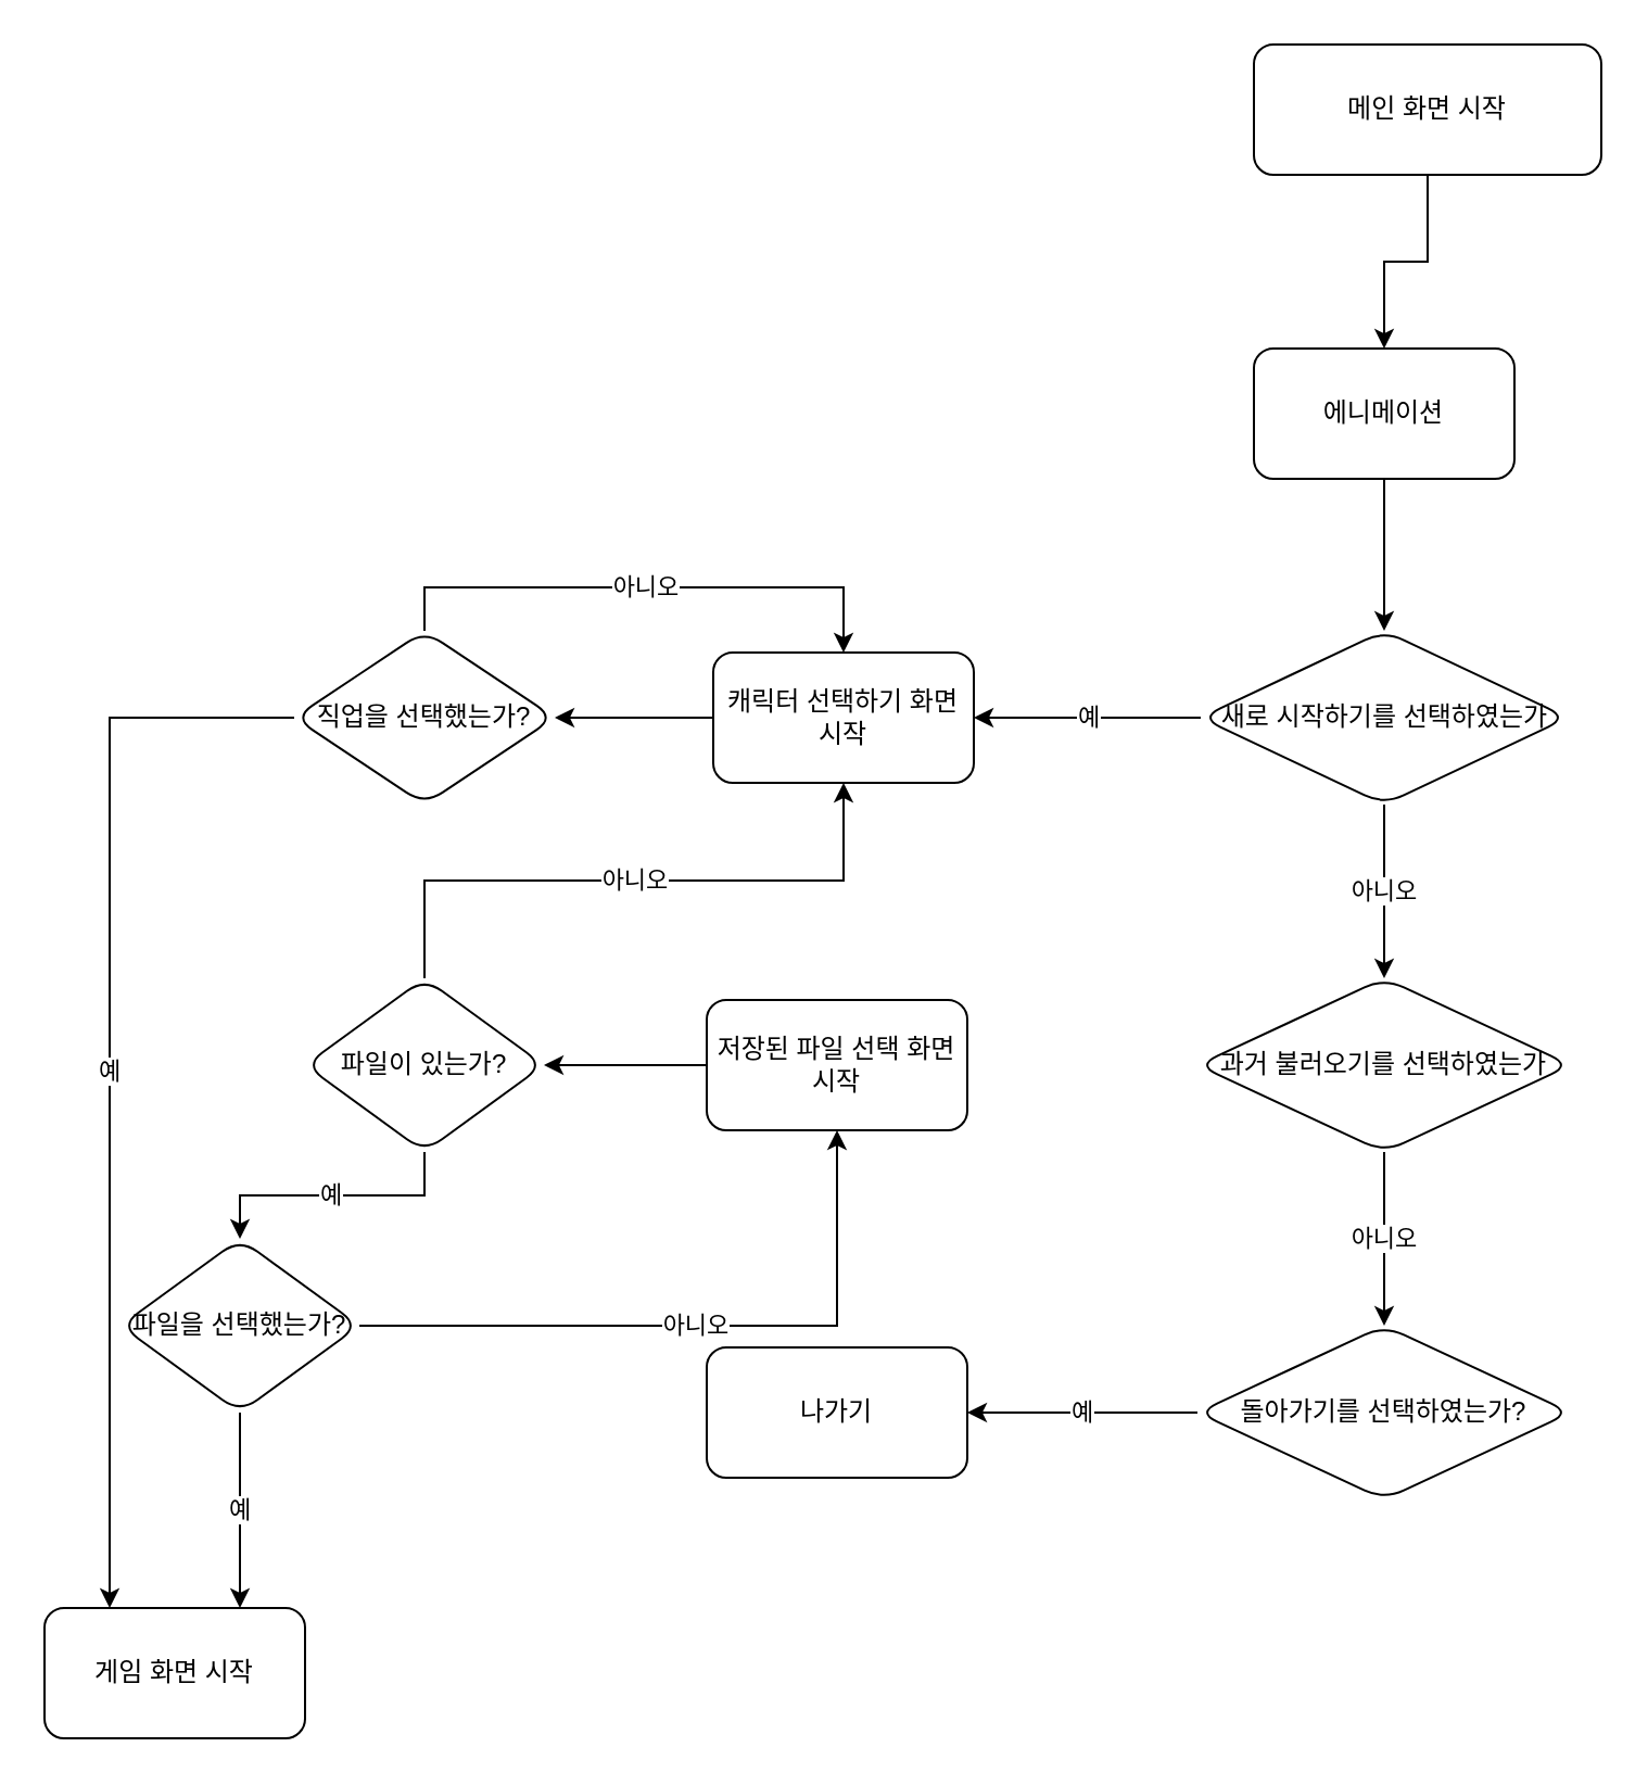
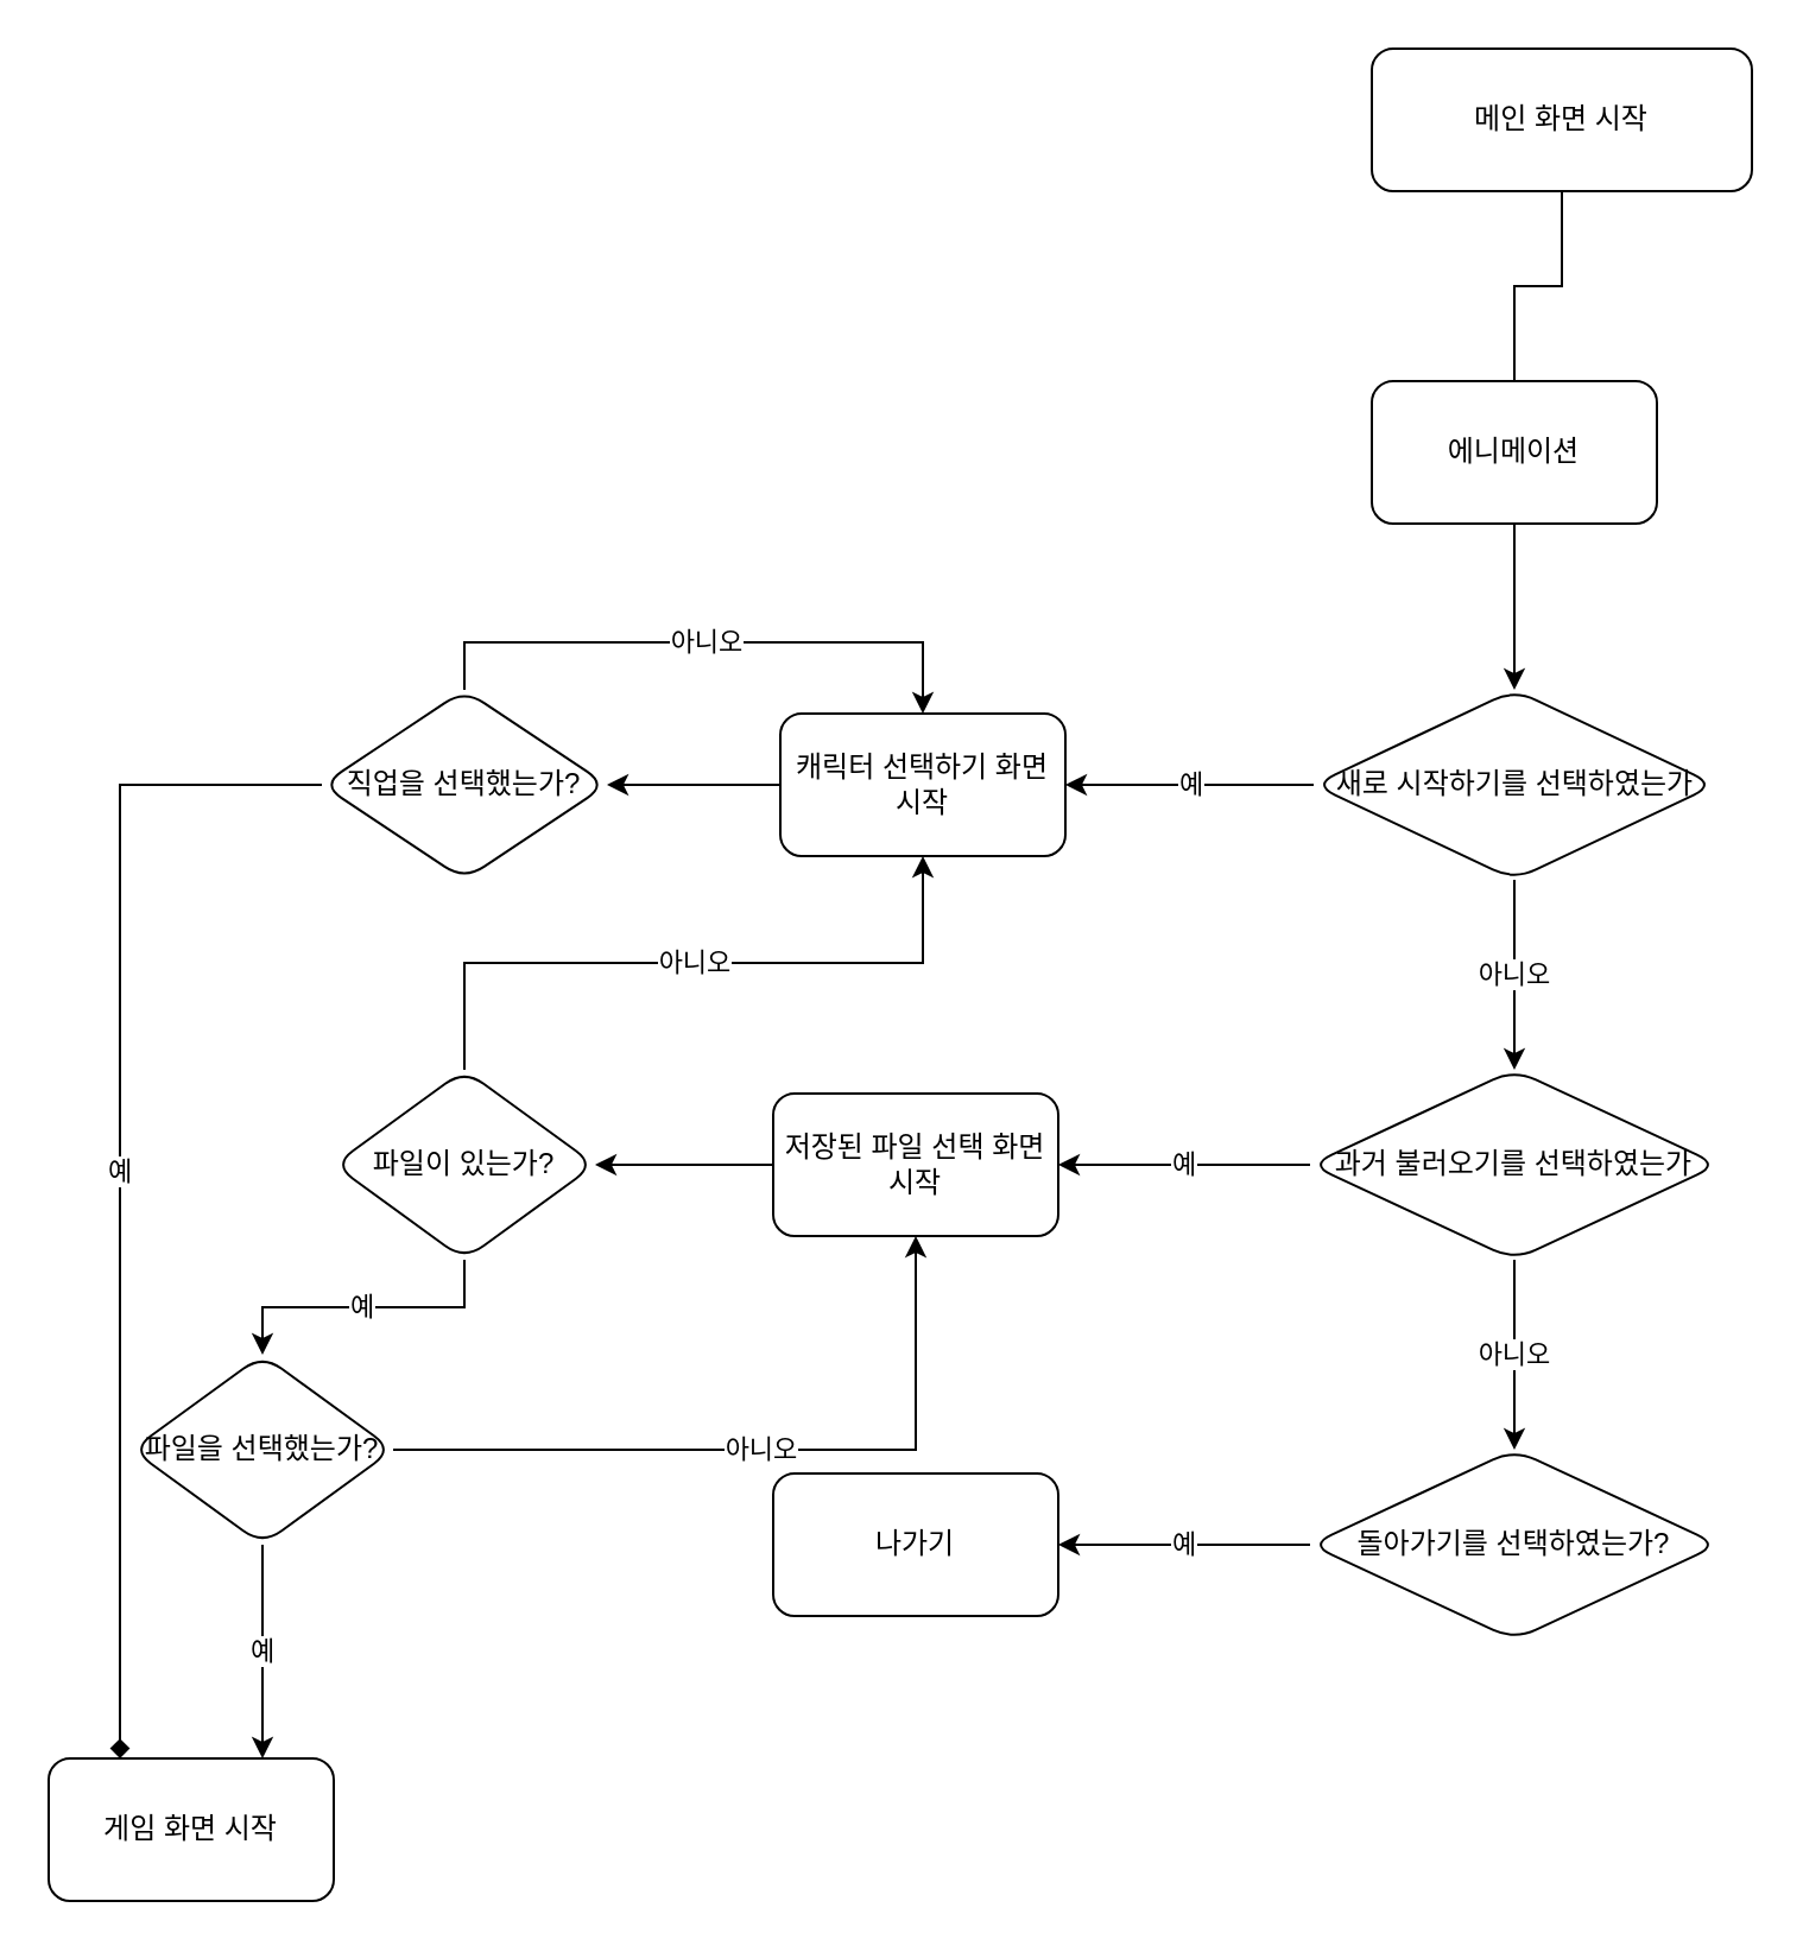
  <mxCell id="0" />
  <mxCell id="1" parent="0" />
- <mxCell id="2" value="" style="edgeStyle=orthogonalEdgeStyle;rounded=0;orthogonalLoop=1;jettySize=auto;html=1;" edge="1" parent="1" source="3" target="5"><mxGeometry relative="1" as="geometry" /></mxCell>
+ <mxCell id="2" value="" style="edgeStyle=orthogonalEdgeStyle;rounded=0;orthogonalLoop=1;jettySize=auto;html=1;endArrow=none;" edge="1" parent="1" source="3" target="5"><mxGeometry relative="1" as="geometry" /></mxCell>
  <mxCell id="3" value="메인 화면 시작" style="rounded=1;whiteSpace=wrap;html=1;" vertex="1" parent="1"><mxGeometry x="577" y="20" width="160" height="60" as="geometry" /></mxCell>
  <mxCell id="4" value="" style="edgeStyle=orthogonalEdgeStyle;rounded=0;orthogonalLoop=1;jettySize=auto;html=1;" edge="1" parent="1" source="5" target="8"><mxGeometry relative="1" as="geometry" /></mxCell>
  <mxCell id="5" value="에니메이션" style="whiteSpace=wrap;html=1;rounded=1;" vertex="1" parent="1"><mxGeometry x="577" y="160" width="120" height="60" as="geometry" /></mxCell>
  <mxCell id="6" value="예" style="edgeStyle=orthogonalEdgeStyle;rounded=0;orthogonalLoop=1;jettySize=auto;html=1;" edge="1" parent="1" source="8" target="10"><mxGeometry relative="1" as="geometry" /></mxCell>
  <mxCell id="7" value="아니오" style="edgeStyle=orthogonalEdgeStyle;rounded=0;orthogonalLoop=1;jettySize=auto;html=1;" edge="1" parent="1" source="8" target="13"><mxGeometry relative="1" as="geometry" /></mxCell>
  <mxCell id="8" value="새로 시작하기를 선택하였는가" style="rhombus;whiteSpace=wrap;html=1;rounded=1;" vertex="1" parent="1"><mxGeometry x="552.5" y="290" width="169" height="80" as="geometry" /></mxCell>
  <mxCell id="9" value="" style="edgeStyle=orthogonalEdgeStyle;rounded=0;orthogonalLoop=1;jettySize=auto;html=1;" edge="1" parent="1" source="10" target="21"><mxGeometry relative="1" as="geometry" /></mxCell>
  <mxCell id="10" value="캐릭터 선택하기 화면&lt;div&gt;시작&lt;/div&gt;" style="whiteSpace=wrap;html=1;rounded=1;" vertex="1" parent="1"><mxGeometry x="328" y="300" width="120" height="60" as="geometry" /></mxCell>
+ <mxCell id="11" value="예" style="edgeStyle=orthogonalEdgeStyle;rounded=0;orthogonalLoop=1;jettySize=auto;html=1;" edge="1" parent="1" source="13" target="15"><mxGeometry relative="1" as="geometry" /></mxCell>
  <mxCell id="12" value="아니오" style="edgeStyle=orthogonalEdgeStyle;rounded=0;orthogonalLoop=1;jettySize=auto;html=1;" edge="1" parent="1" source="13" target="17"><mxGeometry relative="1" as="geometry" /></mxCell>
  <mxCell id="13" value="과거 불러오기를 선택하였는가" style="rhombus;whiteSpace=wrap;html=1;rounded=1;" vertex="1" parent="1"><mxGeometry x="551" y="450" width="172" height="80" as="geometry" /></mxCell>
  <mxCell id="14" value="" style="edgeStyle=orthogonalEdgeStyle;rounded=0;orthogonalLoop=1;jettySize=auto;html=1;" edge="1" parent="1" source="15" target="24"><mxGeometry relative="1" as="geometry" /></mxCell>
  <mxCell id="15" value="저장된 파일 선택 화면&lt;div&gt;시작&lt;/div&gt;" style="whiteSpace=wrap;html=1;rounded=1;" vertex="1" parent="1"><mxGeometry x="325" y="460" width="120" height="60" as="geometry" /></mxCell>
  <mxCell id="16" value="예" style="edgeStyle=orthogonalEdgeStyle;rounded=0;orthogonalLoop=1;jettySize=auto;html=1;" edge="1" parent="1" source="17" target="18"><mxGeometry relative="1" as="geometry" /></mxCell>
  <mxCell id="17" value="돌아가기를 선택하였는가?" style="rhombus;whiteSpace=wrap;html=1;rounded=1;" vertex="1" parent="1"><mxGeometry x="551" y="610" width="172" height="80" as="geometry" /></mxCell>
  <mxCell id="18" value="나가기" style="whiteSpace=wrap;html=1;rounded=1;" vertex="1" parent="1"><mxGeometry x="325" y="620" width="120" height="60" as="geometry" /></mxCell>
  <mxCell id="19" value="아니오" style="edgeStyle=orthogonalEdgeStyle;rounded=0;orthogonalLoop=1;jettySize=auto;html=1;exitX=0.5;exitY=0;exitDx=0;exitDy=0;entryX=0.5;entryY=0;entryDx=0;entryDy=0;" edge="1" parent="1" source="21" target="10"><mxGeometry relative="1" as="geometry" /></mxCell>
- <mxCell id="20" value="예" style="edgeStyle=orthogonalEdgeStyle;rounded=0;orthogonalLoop=1;jettySize=auto;html=1;exitX=0;exitY=0.5;exitDx=0;exitDy=0;entryX=0.25;entryY=0;entryDx=0;entryDy=0;" edge="1" parent="1" source="21" target="28"><mxGeometry relative="1" as="geometry" /></mxCell>
+ <mxCell id="20" value="예" style="edgeStyle=orthogonalEdgeStyle;rounded=0;orthogonalLoop=1;jettySize=auto;html=1;exitX=0;exitY=0.5;exitDx=0;exitDy=0;entryX=0.25;entryY=0;entryDx=0;entryDy=0;endArrow=diamond;" edge="1" parent="1" source="21" target="28"><mxGeometry relative="1" as="geometry" /></mxCell>
  <mxCell id="21" value="직업을 선택했는가?" style="rhombus;whiteSpace=wrap;html=1;rounded=1;" vertex="1" parent="1"><mxGeometry x="135" y="290" width="120" height="80" as="geometry" /></mxCell>
  <mxCell id="22" value="아니오" style="edgeStyle=orthogonalEdgeStyle;rounded=0;orthogonalLoop=1;jettySize=auto;html=1;exitX=0.5;exitY=0;exitDx=0;exitDy=0;entryX=0.5;entryY=1;entryDx=0;entryDy=0;" edge="1" parent="1" source="24" target="10"><mxGeometry relative="1" as="geometry" /></mxCell>
  <mxCell id="23" value="예" style="edgeStyle=orthogonalEdgeStyle;rounded=0;orthogonalLoop=1;jettySize=auto;html=1;" edge="1" parent="1" source="24" target="27"><mxGeometry relative="1" as="geometry"><Array as="points"><mxPoint x="195" y="550" /></Array></mxGeometry></mxCell>
  <mxCell id="24" value="파일이 있는가?" style="rhombus;whiteSpace=wrap;html=1;rounded=1;" vertex="1" parent="1"><mxGeometry x="140" y="450" width="110" height="80" as="geometry" /></mxCell>
  <mxCell id="25" value="예" style="edgeStyle=orthogonalEdgeStyle;rounded=0;orthogonalLoop=1;jettySize=auto;html=1;exitX=0.5;exitY=1;exitDx=0;exitDy=0;entryX=0.75;entryY=0;entryDx=0;entryDy=0;" edge="1" parent="1" source="27" target="28"><mxGeometry relative="1" as="geometry" /></mxCell>
  <mxCell id="26" value="아니오" style="edgeStyle=orthogonalEdgeStyle;rounded=0;orthogonalLoop=1;jettySize=auto;html=1;exitX=1;exitY=0.5;exitDx=0;exitDy=0;entryX=0.5;entryY=1;entryDx=0;entryDy=0;" edge="1" parent="1" source="27" target="15"><mxGeometry relative="1" as="geometry" /></mxCell>
  <mxCell id="27" value="파일을 선택했는가?" style="rhombus;whiteSpace=wrap;html=1;rounded=1;" vertex="1" parent="1"><mxGeometry x="55" y="570" width="110" height="80" as="geometry" /></mxCell>
  <mxCell id="28" value="게임 화면 시작" style="rounded=1;whiteSpace=wrap;html=1;" vertex="1" parent="1"><mxGeometry x="20" y="740" width="120" height="60" as="geometry" /></mxCell>
